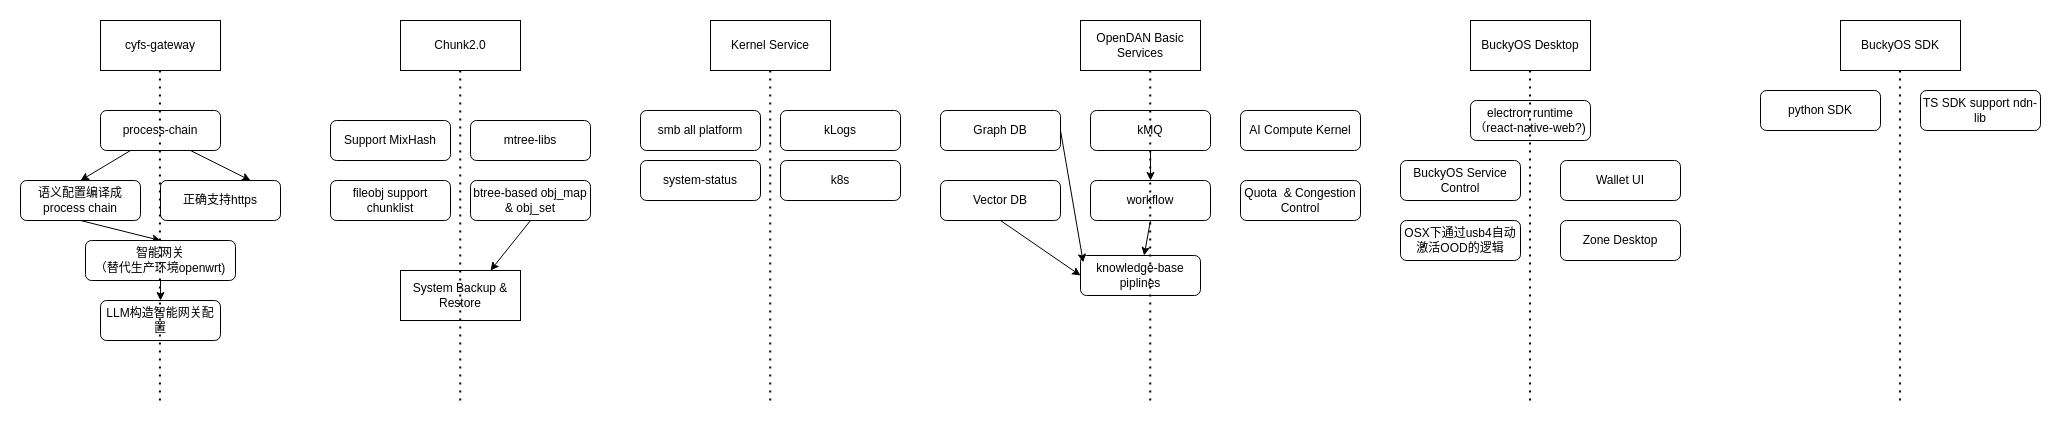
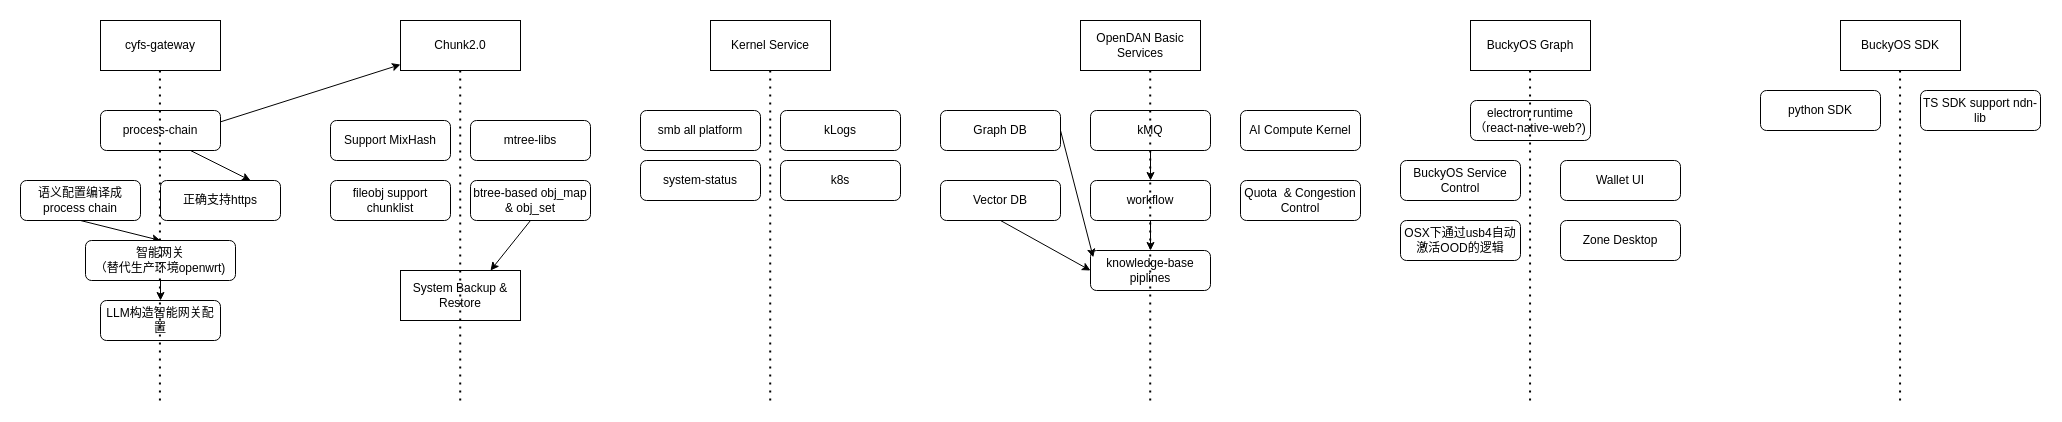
  <mxCell id="0" />
  <mxCell id="1" parent="0" />
  <mxCell id="2" value="Chunk2.0" style="rounded=0;whiteSpace=wrap;html=1;" vertex="1" parent="1"><mxGeometry x="400" y="20" width="120" height="50" as="geometry" /></mxCell>
  <mxCell id="3" value="Support MixHash" style="rounded=1;whiteSpace=wrap;html=1;" vertex="1" parent="1"><mxGeometry x="330" y="120" width="120" height="40" as="geometry" /></mxCell>
  <mxCell id="4" style="edgeStyle=none;html=1;exitX=0.5;exitY=1;exitDx=0;exitDy=0;entryX=0.75;entryY=0;entryDx=0;entryDy=0;" edge="1" parent="1" source="5" target="6"><mxGeometry relative="1" as="geometry" /></mxCell>
  <mxCell id="5" value="btree-based obj_map &amp;amp; obj_set" style="rounded=1;whiteSpace=wrap;html=1;" vertex="1" parent="1"><mxGeometry x="470" y="180" width="120" height="40" as="geometry" /></mxCell>
  <mxCell id="6" value="System Backup &amp;amp; Restore" style="rounded=0;whiteSpace=wrap;html=1;" vertex="1" parent="1"><mxGeometry x="400" y="270" width="120" height="50" as="geometry" /></mxCell>
  <mxCell id="7" value="fileobj support chunklist" style="rounded=1;whiteSpace=wrap;html=1;" vertex="1" parent="1"><mxGeometry x="330" y="180" width="120" height="40" as="geometry" /></mxCell>
  <mxCell id="8" value="OpenDAN Basic Services" style="rounded=0;whiteSpace=wrap;html=1;" vertex="1" parent="1"><mxGeometry x="1080" y="20" width="120" height="50" as="geometry" /></mxCell>
  <mxCell id="9" value="kLogs" style="rounded=1;whiteSpace=wrap;html=1;" vertex="1" parent="1"><mxGeometry x="780" y="110" width="120" height="40" as="geometry" /></mxCell>
  <mxCell id="10" style="edgeStyle=none;html=1;exitX=0.5;exitY=1;exitDx=0;exitDy=0;" edge="1" parent="1" source="11" target="13"><mxGeometry relative="1" as="geometry" /></mxCell>
  <mxCell id="11" value="kMQ" style="rounded=1;whiteSpace=wrap;html=1;" vertex="1" parent="1"><mxGeometry x="1090" y="110" width="120" height="40" as="geometry" /></mxCell>
  <mxCell id="12" style="edgeStyle=none;html=1;exitX=0.5;exitY=1;exitDx=0;exitDy=0;" edge="1" parent="1" source="13" target="14"><mxGeometry relative="1" as="geometry" /></mxCell>
  <mxCell id="13" value="workflow" style="rounded=1;whiteSpace=wrap;html=1;" vertex="1" parent="1"><mxGeometry x="1090" y="180" width="120" height="40" as="geometry" /></mxCell>
- <mxCell id="14" value="knowledge-base piplines" style="rounded=1;whiteSpace=wrap;html=1;" vertex="1" parent="1"><mxGeometry x="1080" y="255" width="120" height="40" as="geometry" /></mxCell>
+ <mxCell id="14" value="knowledge-base piplines" style="rounded=1;whiteSpace=wrap;html=1;" vertex="1" parent="1"><mxGeometry x="1090" y="250" width="120" height="40" as="geometry" /></mxCell>
  <mxCell id="15" value="Graph DB" style="rounded=1;whiteSpace=wrap;html=1;" vertex="1" parent="1"><mxGeometry x="940" y="110" width="120" height="40" as="geometry" /></mxCell>
  <mxCell id="16" style="edgeStyle=none;html=1;exitX=0.5;exitY=1;exitDx=0;exitDy=0;entryX=0;entryY=0.5;entryDx=0;entryDy=0;" edge="1" parent="1" source="17" target="14"><mxGeometry relative="1" as="geometry" /></mxCell>
  <mxCell id="17" value="Vector DB" style="rounded=1;whiteSpace=wrap;html=1;" vertex="1" parent="1"><mxGeometry x="940" y="180" width="120" height="40" as="geometry" /></mxCell>
  <mxCell id="18" style="edgeStyle=none;html=1;exitX=1;exitY=0.5;exitDx=0;exitDy=0;entryX=0.023;entryY=0.171;entryDx=0;entryDy=0;entryPerimeter=0;" edge="1" parent="1" source="15" target="14"><mxGeometry relative="1" as="geometry" /></mxCell>
- <mxCell id="19" value="BuckyOS Desktop" style="rounded=0;whiteSpace=wrap;html=1;" vertex="1" parent="1"><mxGeometry x="1470" y="20" width="120" height="50" as="geometry" /></mxCell>
+ <mxCell id="19" value="BuckyOS Graph" style="rounded=0;whiteSpace=wrap;html=1;" vertex="1" parent="1"><mxGeometry x="1470" y="20" width="120" height="50" as="geometry" /></mxCell>
  <mxCell id="20" value="Wallet UI" style="rounded=1;whiteSpace=wrap;html=1;" vertex="1" parent="1"><mxGeometry x="1560" y="160" width="120" height="40" as="geometry" /></mxCell>
  <mxCell id="21" value="electron runtime&lt;div&gt;（react-native-web?)&lt;/div&gt;" style="rounded=1;whiteSpace=wrap;html=1;" vertex="1" parent="1"><mxGeometry x="1470" y="100" width="120" height="40" as="geometry" /></mxCell>
  <mxCell id="22" value="OSX下通过usb4自动激活OOD的逻辑" style="rounded=1;whiteSpace=wrap;html=1;" vertex="1" parent="1"><mxGeometry x="1400" y="220" width="120" height="40" as="geometry" /></mxCell>
  <mxCell id="23" value="BuckyOS Service Control" style="rounded=1;whiteSpace=wrap;html=1;" vertex="1" parent="1"><mxGeometry x="1400" y="160" width="120" height="40" as="geometry" /></mxCell>
  <mxCell id="24" value="cyfs-gateway" style="rounded=0;whiteSpace=wrap;html=1;" vertex="1" parent="1"><mxGeometry x="100" y="20" width="120" height="50" as="geometry" /></mxCell>
- <mxCell id="25" style="edgeStyle=none;html=1;exitX=0.25;exitY=1;exitDx=0;exitDy=0;entryX=0.5;entryY=0;entryDx=0;entryDy=0;" edge="1" parent="1" source="27" target="29"><mxGeometry relative="1" as="geometry" /></mxCell>
+ <mxCell id="25" style="edgeStyle=none;html=1;exitX=0.25;exitY=1;exitDx=0;exitDy=0;" edge="1" parent="1" source="27" target="2"><mxGeometry relative="1" as="geometry" /></mxCell>
  <mxCell id="26" style="edgeStyle=none;html=1;exitX=0.75;exitY=1;exitDx=0;exitDy=0;entryX=0.75;entryY=0;entryDx=0;entryDy=0;" edge="1" parent="1" source="27" target="30"><mxGeometry relative="1" as="geometry" /></mxCell>
  <mxCell id="27" value="process-chain" style="rounded=1;whiteSpace=wrap;html=1;" vertex="1" parent="1"><mxGeometry x="100" y="110" width="120" height="40" as="geometry" /></mxCell>
  <mxCell id="28" style="edgeStyle=none;html=1;exitX=0.5;exitY=1;exitDx=0;exitDy=0;entryX=0.5;entryY=0;entryDx=0;entryDy=0;" edge="1" parent="1" source="29" target="32"><mxGeometry relative="1" as="geometry" /></mxCell>
  <mxCell id="29" value="语义配置编译成process chain" style="rounded=1;whiteSpace=wrap;html=1;" vertex="1" parent="1"><mxGeometry x="20" y="180" width="120" height="40" as="geometry" /></mxCell>
  <mxCell id="30" value="正确支持https" style="rounded=1;whiteSpace=wrap;html=1;" vertex="1" parent="1"><mxGeometry x="160" y="180" width="120" height="40" as="geometry" /></mxCell>
  <mxCell id="31" style="edgeStyle=none;html=1;exitX=0.5;exitY=1;exitDx=0;exitDy=0;entryX=0.5;entryY=0;entryDx=0;entryDy=0;" edge="1" parent="1" source="32" target="33"><mxGeometry relative="1" as="geometry" /></mxCell>
  <mxCell id="32" value="智能网关&lt;div&gt;（替代生产环境openwrt)&lt;/div&gt;" style="rounded=1;whiteSpace=wrap;html=1;" vertex="1" parent="1"><mxGeometry x="85" y="240" width="150" height="40" as="geometry" /></mxCell>
  <mxCell id="33" value="LLM构造智能网关配置" style="rounded=1;whiteSpace=wrap;html=1;" vertex="1" parent="1"><mxGeometry x="100" y="300" width="120" height="40" as="geometry" /></mxCell>
  <mxCell id="34" value="mtree-libs" style="rounded=1;whiteSpace=wrap;html=1;" vertex="1" parent="1"><mxGeometry x="470" y="120" width="120" height="40" as="geometry" /></mxCell>
  <mxCell id="35" value="Zone Desktop" style="rounded=1;whiteSpace=wrap;html=1;" vertex="1" parent="1"><mxGeometry x="1560" y="220" width="120" height="40" as="geometry" /></mxCell>
  <mxCell id="36" value="AI Compute Kernel" style="rounded=1;whiteSpace=wrap;html=1;" vertex="1" parent="1"><mxGeometry x="1240" y="110" width="120" height="40" as="geometry" /></mxCell>
  <mxCell id="37" value="Quota&amp;nbsp; &amp;amp; Congestion Control" style="rounded=1;whiteSpace=wrap;html=1;" vertex="1" parent="1"><mxGeometry x="1240" y="180" width="120" height="40" as="geometry" /></mxCell>
  <mxCell id="38" value="BuckyOS SDK" style="rounded=0;whiteSpace=wrap;html=1;" vertex="1" parent="1"><mxGeometry x="1840" y="20" width="120" height="50" as="geometry" /></mxCell>
  <mxCell id="39" value="python SDK" style="rounded=1;whiteSpace=wrap;html=1;" vertex="1" parent="1"><mxGeometry x="1760" y="90" width="120" height="40" as="geometry" /></mxCell>
  <mxCell id="40" value="TS SDK support ndn-lib" style="rounded=1;whiteSpace=wrap;html=1;" vertex="1" parent="1"><mxGeometry x="1920" y="90" width="120" height="40" as="geometry" /></mxCell>
  <mxCell id="41" value="Kernel Service" style="rounded=0;whiteSpace=wrap;html=1;" vertex="1" parent="1"><mxGeometry x="710" y="20" width="120" height="50" as="geometry" /></mxCell>
  <mxCell id="42" value="smb all platform" style="rounded=1;whiteSpace=wrap;html=1;" vertex="1" parent="1"><mxGeometry x="640" y="110" width="120" height="40" as="geometry" /></mxCell>
  <mxCell id="43" value="system-status" style="rounded=1;whiteSpace=wrap;html=1;" vertex="1" parent="1"><mxGeometry x="640" y="160" width="120" height="40" as="geometry" /></mxCell>
  <mxCell id="44" value="k8s" style="rounded=1;whiteSpace=wrap;html=1;" vertex="1" parent="1"><mxGeometry x="780" y="160" width="120" height="40" as="geometry" /></mxCell>
  <mxCell id="45" value="" style="endArrow=none;dashed=1;html=1;dashPattern=1 3;strokeWidth=2;" edge="1" parent="1"><mxGeometry width="50" height="50" relative="1" as="geometry"><mxPoint x="159.43" y="400" as="sourcePoint" /><mxPoint x="159.43" y="70" as="targetPoint" /></mxGeometry></mxCell>
  <mxCell id="46" value="" style="endArrow=none;dashed=1;html=1;dashPattern=1 3;strokeWidth=2;" edge="1" parent="1"><mxGeometry width="50" height="50" relative="1" as="geometry"><mxPoint x="459.71" y="400" as="sourcePoint" /><mxPoint x="459.71" y="70" as="targetPoint" /></mxGeometry></mxCell>
  <mxCell id="47" value="" style="endArrow=none;dashed=1;html=1;dashPattern=1 3;strokeWidth=2;" edge="1" parent="1"><mxGeometry width="50" height="50" relative="1" as="geometry"><mxPoint x="769.71" y="400" as="sourcePoint" /><mxPoint x="769.71" y="70" as="targetPoint" /></mxGeometry></mxCell>
  <mxCell id="48" value="" style="endArrow=none;dashed=1;html=1;dashPattern=1 3;strokeWidth=2;" edge="1" parent="1"><mxGeometry width="50" height="50" relative="1" as="geometry"><mxPoint x="1149.71" y="400" as="sourcePoint" /><mxPoint x="1149.71" y="70" as="targetPoint" /></mxGeometry></mxCell>
  <mxCell id="49" value="" style="endArrow=none;dashed=1;html=1;dashPattern=1 3;strokeWidth=2;" edge="1" parent="1"><mxGeometry width="50" height="50" relative="1" as="geometry"><mxPoint x="1529.55" y="400" as="sourcePoint" /><mxPoint x="1529.55" y="70" as="targetPoint" /></mxGeometry></mxCell>
  <mxCell id="50" value="" style="endArrow=none;dashed=1;html=1;dashPattern=1 3;strokeWidth=2;" edge="1" parent="1"><mxGeometry width="50" height="50" relative="1" as="geometry"><mxPoint x="1899.55" y="400" as="sourcePoint" /><mxPoint x="1899.55" y="70" as="targetPoint" /></mxGeometry></mxCell>
